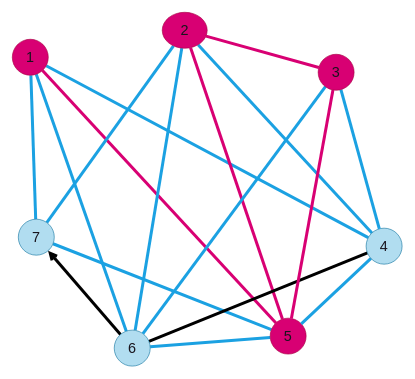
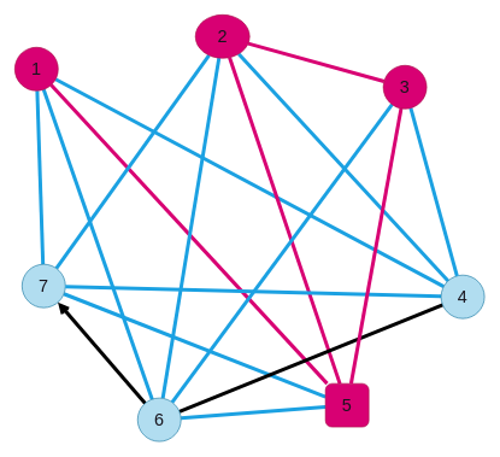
  <mxCell id="0" />
  <mxCell id="1" parent="0" />
  <mxCell id="2" style="edgeStyle=none;html=1;fontSize=24;fontColor=#18141d;endArrow=none;endFill=0;strokeWidth=5;strokeColor=#1ba1e2;" parent="1" source="6" target="19" edge="1"><mxGeometry relative="1" as="geometry" /></mxCell>
  <mxCell id="3" style="edgeStyle=none;html=1;strokeColor=#d80073;strokeWidth=5;fontSize=24;fontColor=#18141d;endArrow=none;endFill=0;" parent="1" source="6" target="10" edge="1"><mxGeometry relative="1" as="geometry" /></mxCell>
  <mxCell id="4" style="edgeStyle=none;html=1;strokeColor=#1ba1e2;strokeWidth=5;fontSize=24;fontColor=#18141d;endArrow=none;endFill=0;" parent="1" source="6" target="21" edge="1"><mxGeometry relative="1" as="geometry" /></mxCell>
  <mxCell id="5" style="edgeStyle=none;html=1;strokeColor=#1ba1e2;strokeWidth=5;fontSize=24;fontColor=#18141d;endArrow=none;endFill=0;" parent="1" source="6" target="16" edge="1"><mxGeometry relative="1" as="geometry" /></mxCell>
  <mxCell id="6" value="&lt;font style=&quot;font-size: 24px;&quot; color=&quot;#18141d&quot;&gt;1&lt;/font&gt;" style="ellipse;whiteSpace=wrap;html=1;aspect=fixed;fillColor=#d80073;strokeColor=#A50040;fontColor=#ffffff;" parent="1" vertex="1"><mxGeometry x="20" y="65" width="60" height="60" as="geometry" /></mxCell>
  <mxCell id="7" style="edgeStyle=none;html=1;strokeColor=#1ba1e2;strokeWidth=5;fontSize=24;fontColor=#18141d;endArrow=none;endFill=0;" parent="1" source="10" target="21" edge="1"><mxGeometry relative="1" as="geometry" /></mxCell>
  <mxCell id="8" style="edgeStyle=none;html=1;strokeColor=#1ba1e2;strokeWidth=5;fontSize=24;fontColor=#18141d;endArrow=none;endFill=0;" parent="1" source="10" target="16" edge="1"><mxGeometry relative="1" as="geometry" /></mxCell>
  <mxCell id="9" style="edgeStyle=none;shape=connector;rounded=1;html=1;labelBackgroundColor=default;strokeColor=#d80073;strokeWidth=5;fontFamily=Helvetica;fontSize=24;fontColor=#18141d;endArrow=none;endFill=0;" edge="1" parent="1" source="10" target="15"><mxGeometry relative="1" as="geometry" /></mxCell>
- <mxCell id="10" value="&lt;font style=&quot;font-size: 24px;&quot; color=&quot;#18141d&quot;&gt;5&lt;/font&gt;" style="ellipse;whiteSpace=wrap;html=1;aspect=fixed;fillColor=#d80073;strokeColor=#A50040;fontColor=#ffffff;" parent="1" vertex="1"><mxGeometry x="450" y="530" width="60" height="60" as="geometry" /></mxCell>
+ <mxCell id="10" value="&lt;font style=&quot;font-size: 24px;&quot; color=&quot;#18141d&quot;&gt;5&lt;/font&gt;" style="whiteSpace=wrap;html=1;aspect=fixed;fillColor=#d80073;strokeColor=#A50040;fontColor=#ffffff;rounded=1;" parent="1" vertex="1"><mxGeometry x="450" y="530" width="60" height="60" as="geometry" /></mxCell>
  <mxCell id="11" style="edgeStyle=none;html=1;strokeColor=#d80073;strokeWidth=5;fontSize=24;fontColor=#18141d;endArrow=none;endFill=0;" parent="1" source="15" target="25" edge="1"><mxGeometry relative="1" as="geometry" /></mxCell>
  <mxCell id="12" style="edgeStyle=none;html=1;strokeColor=#1ba1e2;strokeWidth=5;fontSize=24;fontColor=#18141d;endArrow=none;endFill=0;" parent="1" source="15" target="19" edge="1"><mxGeometry relative="1" as="geometry" /></mxCell>
  <mxCell id="13" style="edgeStyle=none;html=1;strokeColor=#1ba1e2;strokeWidth=5;fontSize=24;fontColor=#18141d;endArrow=none;endFill=0;" parent="1" source="15" target="21" edge="1"><mxGeometry relative="1" as="geometry" /></mxCell>
  <mxCell id="14" style="edgeStyle=none;html=1;strokeColor=#1ba1e2;strokeWidth=5;fontSize=24;fontColor=#18141d;endArrow=none;endFill=0;" parent="1" source="15" target="16" edge="1"><mxGeometry relative="1" as="geometry" /></mxCell>
  <mxCell id="15" value="&lt;font style=&quot;font-size: 24px;&quot; color=&quot;#18141d&quot;&gt;2&lt;/font&gt;" style="ellipse;whiteSpace=wrap;html=1;aspect=fixed;fillColor=#d80073;strokeColor=#A50040;fontColor=#ffffff;" parent="1" vertex="1"><mxGeometry x="270" y="20" width="75" height="60" as="geometry" /></mxCell>
  <mxCell id="16" value="&lt;font style=&quot;font-size: 24px;&quot; color=&quot;#18141d&quot;&gt;7&lt;/font&gt;" style="ellipse;whiteSpace=wrap;html=1;aspect=fixed;fillColor=#b1ddf0;strokeColor=#10739e;" parent="1" vertex="1"><mxGeometry x="30" y="365" width="60" height="60" as="geometry" /></mxCell>
- <mxCell id="17" style="edgeStyle=none;html=1;strokeColor=#1ba1e2;strokeWidth=5;fontSize=24;fontColor=#18141d;endArrow=none;endFill=0;" parent="1" source="19" target="10" edge="1"><mxGeometry relative="1" as="geometry" /></mxCell>
+ <mxCell id="17" style="edgeStyle=none;html=1;strokeColor=#1ba1e2;strokeWidth=5;fontSize=24;fontColor=#18141d;endArrow=none;endFill=0;" parent="1" source="19" target="16" edge="1"><mxGeometry relative="1" as="geometry" /></mxCell>
  <mxCell id="18" style="edgeStyle=none;html=1;strokeColor=#000000;strokeWidth=5;fontSize=24;fontColor=#18141d;endArrow=none;endFill=0;" parent="1" source="19" target="21" edge="1"><mxGeometry relative="1" as="geometry" /></mxCell>
  <mxCell id="19" value="&lt;font style=&quot;font-size: 24px;&quot; color=&quot;#18141d&quot;&gt;4&lt;/font&gt;" style="ellipse;whiteSpace=wrap;html=1;aspect=fixed;fillColor=#b1ddf0;strokeColor=#10739e;" parent="1" vertex="1"><mxGeometry x="610" y="380" width="60" height="60" as="geometry" /></mxCell>
  <mxCell id="20" style="edgeStyle=none;html=1;strokeColor=#000000;strokeWidth=5;fontSize=24;fontColor=#18141d;endArrow=open;endFill=0;" parent="1" source="21" target="16" edge="1"><mxGeometry relative="1" as="geometry" /></mxCell>
  <mxCell id="21" value="&lt;font style=&quot;font-size: 24px;&quot; color=&quot;#18141d&quot;&gt;6&lt;/font&gt;" style="ellipse;whiteSpace=wrap;html=1;aspect=fixed;fillColor=#b1ddf0;strokeColor=#10739e;" parent="1" vertex="1"><mxGeometry x="190" y="550" width="60" height="60" as="geometry" /></mxCell>
  <mxCell id="22" style="edgeStyle=none;html=1;strokeColor=#1ba1e2;strokeWidth=5;fontSize=24;fontColor=#18141d;endArrow=none;endFill=0;" parent="1" source="25" target="19" edge="1"><mxGeometry relative="1" as="geometry" /></mxCell>
  <mxCell id="23" style="edgeStyle=none;html=1;strokeColor=#d80073;strokeWidth=5;fontSize=24;fontColor=#18141d;endArrow=none;endFill=0;" parent="1" source="25" target="10" edge="1"><mxGeometry relative="1" as="geometry" /></mxCell>
  <mxCell id="24" style="edgeStyle=none;html=1;strokeColor=#1ba1e2;strokeWidth=5;fontSize=24;fontColor=#18141d;endArrow=none;endFill=0;" parent="1" source="25" target="21" edge="1"><mxGeometry relative="1" as="geometry" /></mxCell>
  <mxCell id="25" value="&lt;font style=&quot;font-size: 24px;&quot; color=&quot;#18141d&quot;&gt;3&lt;/font&gt;" style="ellipse;whiteSpace=wrap;html=1;aspect=fixed;fillColor=#d80073;strokeColor=#A50040;fontColor=#ffffff;" parent="1" vertex="1"><mxGeometry x="530" y="90" width="60" height="60" as="geometry" /></mxCell>
